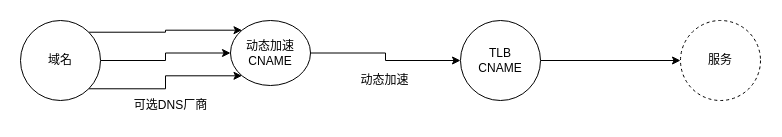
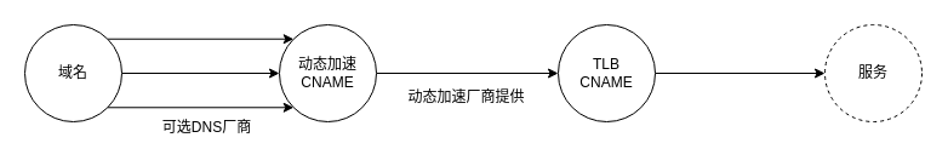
  <mxCell id="0" />
  <mxCell id="1" parent="0" />
  <mxCell id="2" style="edgeStyle=orthogonalEdgeStyle;rounded=0;orthogonalLoop=1;jettySize=auto;html=1;exitX=1;exitY=0.5;exitDx=0;exitDy=0;entryX=0;entryY=0.5;entryDx=0;entryDy=0;" edge="1" parent="1" source="5" target="7"><mxGeometry relative="1" as="geometry" /></mxCell>
  <mxCell id="3" style="edgeStyle=orthogonalEdgeStyle;rounded=0;orthogonalLoop=1;jettySize=auto;html=1;exitX=1;exitY=0;exitDx=0;exitDy=0;entryX=0;entryY=0;entryDx=0;entryDy=0;" edge="1" parent="1" source="5" target="7"><mxGeometry relative="1" as="geometry" /></mxCell>
  <mxCell id="4" style="edgeStyle=orthogonalEdgeStyle;rounded=0;orthogonalLoop=1;jettySize=auto;html=1;exitX=1;exitY=1;exitDx=0;exitDy=0;entryX=0;entryY=1;entryDx=0;entryDy=0;" edge="1" parent="1" source="5" target="7"><mxGeometry relative="1" as="geometry" /></mxCell>
  <mxCell id="5" value="域名" style="ellipse;whiteSpace=wrap;html=1;aspect=fixed;" vertex="1" parent="1"><mxGeometry x="20" y="20" width="80" height="80" as="geometry" /></mxCell>
  <mxCell id="6" style="edgeStyle=orthogonalEdgeStyle;rounded=0;orthogonalLoop=1;jettySize=auto;html=1;exitX=1;exitY=0.5;exitDx=0;exitDy=0;entryX=0;entryY=0.5;entryDx=0;entryDy=0;" edge="1" parent="1" source="7" target="9"><mxGeometry relative="1" as="geometry" /></mxCell>
- <mxCell id="7" value="动态加速&lt;br&gt;CNAME" style="ellipse;whiteSpace=wrap;html=1;aspect=fixed;" vertex="1" parent="1"><mxGeometry x="230" y="20" width="80" height="65" as="geometry" /></mxCell>
+ <mxCell id="7" value="动态加速&lt;br&gt;CNAME" style="ellipse;whiteSpace=wrap;html=1;aspect=fixed;" vertex="1" parent="1"><mxGeometry x="230" y="20" width="80" height="80" as="geometry" /></mxCell>
  <mxCell id="8" style="edgeStyle=orthogonalEdgeStyle;rounded=0;orthogonalLoop=1;jettySize=auto;html=1;exitX=1;exitY=0.5;exitDx=0;exitDy=0;entryX=0;entryY=0.5;entryDx=0;entryDy=0;" edge="1" parent="1" source="9" target="10"><mxGeometry relative="1" as="geometry" /></mxCell>
  <mxCell id="9" value="TLB&lt;br&gt;CNAME" style="ellipse;whiteSpace=wrap;html=1;aspect=fixed;" vertex="1" parent="1"><mxGeometry x="460" y="20" width="80" height="80" as="geometry" /></mxCell>
  <mxCell id="10" value="服务" style="ellipse;whiteSpace=wrap;html=1;aspect=fixed;dashed=1;" vertex="1" parent="1"><mxGeometry x="680" y="20" width="80" height="80" as="geometry" /></mxCell>
  <mxCell id="11" value="可选DNS厂商" style="text;html=1;align=center;verticalAlign=middle;resizable=0;points=[];autosize=1;strokeColor=none;fillColor=none;" vertex="1" parent="1"><mxGeometry x="125" y="95" width="90" height="20" as="geometry" /></mxCell>
- <mxCell id="12" value="动态加速" style="text;html=1;align=center;verticalAlign=middle;resizable=0;points=[];autosize=1;strokeColor=none;fillColor=none;" vertex="1" parent="1"><mxGeometry x="329" y="70" width="110" height="20" as="geometry" /></mxCell>
+ <mxCell id="12" value="动态加速厂商提供" style="text;html=1;align=center;verticalAlign=middle;resizable=0;points=[];autosize=1;strokeColor=none;fillColor=none;" vertex="1" parent="1"><mxGeometry x="329" y="70" width="110" height="20" as="geometry" /></mxCell>
